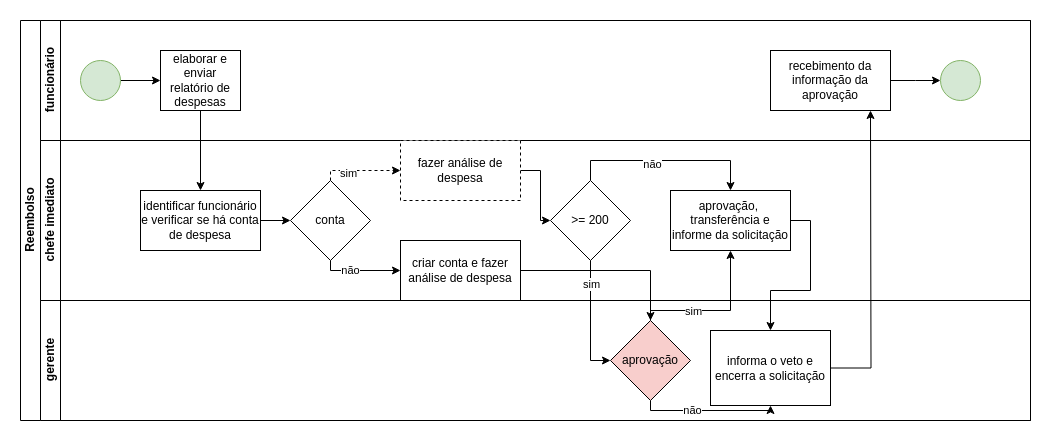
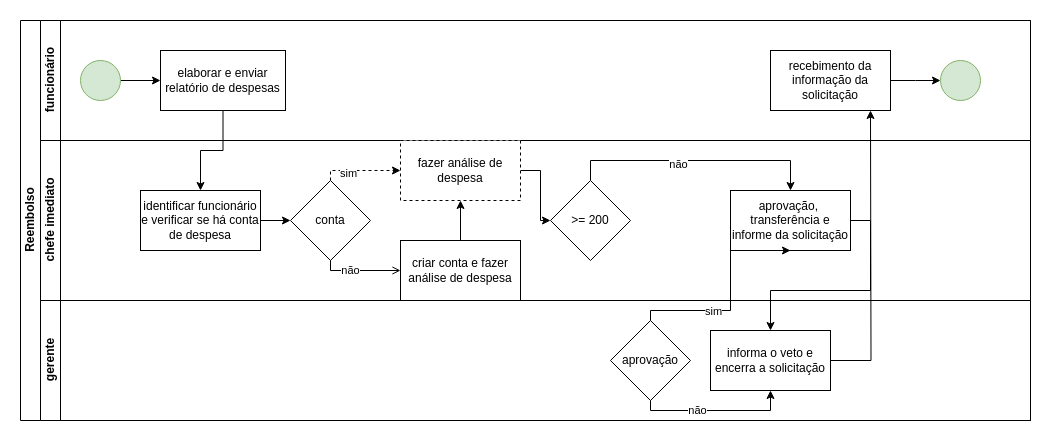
  <mxCell id="0" />
  <mxCell id="1" parent="0" />
  <mxCell id="2" value="Reembolso" style="swimlane;html=1;childLayout=stackLayout;resizeParent=1;resizeParentMax=0;horizontal=0;startSize=20;horizontalStack=0;" parent="1" vertex="1"><mxGeometry x="20" y="20" width="1010" height="400" as="geometry" /></mxCell>
  <mxCell id="3" value="funcionário" style="swimlane;html=1;startSize=20;horizontal=0;" parent="2" vertex="1"><mxGeometry x="20" width="990" height="120" as="geometry" /></mxCell>
  <mxCell id="4" value="" style="edgeStyle=orthogonalEdgeStyle;rounded=0;orthogonalLoop=1;jettySize=auto;html=1;" parent="3" source="5" target="6" edge="1"><mxGeometry relative="1" as="geometry" /></mxCell>
  <mxCell id="5" value="" style="ellipse;whiteSpace=wrap;html=1;fillColor=#d5e8d4;strokeColor=#82b366;" parent="3" vertex="1"><mxGeometry x="40" y="40" width="40" height="40" as="geometry" /></mxCell>
- <mxCell id="6" value="elaborar e enviar relatório de despesas" style="rounded=0;whiteSpace=wrap;html=1;fontFamily=Helvetica;fontSize=12;fontColor=#000000;align=center;" parent="3" vertex="1"><mxGeometry x="120" y="30" width="80" height="60" as="geometry" /></mxCell>
- <mxCell id="7" value="recebimento da informação da aprovação" style="rounded=0;whiteSpace=wrap;html=1;" vertex="1" parent="3"><mxGeometry x="730" y="30" width="120" height="60" as="geometry" /></mxCell>
+ <mxCell id="6" value="elaborar e enviar relatório de despesas" style="rounded=0;whiteSpace=wrap;html=1;fontFamily=Helvetica;fontSize=12;fontColor=#000000;align=center;" parent="3" vertex="1"><mxGeometry x="120" y="30" width="125" height="60" as="geometry" /></mxCell>
+ <mxCell id="7" value="recebimento da informação da solicitação" style="rounded=0;whiteSpace=wrap;html=1;" vertex="1" parent="3"><mxGeometry x="730" y="30" width="120" height="60" as="geometry" /></mxCell>
  <mxCell id="8" value="" style="ellipse;whiteSpace=wrap;html=1;fillColor=#d5e8d4;strokeColor=#82b366;" vertex="1" parent="3"><mxGeometry x="900" y="40" width="40" height="40" as="geometry" /></mxCell>
  <mxCell id="9" value="chefe imediato" style="swimlane;html=1;startSize=20;horizontal=0;" parent="2" vertex="1"><mxGeometry x="20" y="120" width="990" height="160" as="geometry" /></mxCell>
  <mxCell id="10" style="edgeStyle=orthogonalEdgeStyle;rounded=0;orthogonalLoop=1;jettySize=auto;html=1;exitX=1;exitY=0.5;exitDx=0;exitDy=0;entryX=0;entryY=0.5;entryDx=0;entryDy=0;" edge="1" parent="9" source="11" target="14"><mxGeometry relative="1" as="geometry" /></mxCell>
  <mxCell id="11" value="identificar funcionário e verificar se há conta de despesa" style="rounded=0;whiteSpace=wrap;html=1;" vertex="1" parent="9"><mxGeometry x="100" y="50" width="120" height="60" as="geometry" /></mxCell>
  <mxCell id="12" style="edgeStyle=orthogonalEdgeStyle;rounded=0;orthogonalLoop=1;jettySize=auto;html=1;exitX=0.5;exitY=0;exitDx=0;exitDy=0;entryX=0;entryY=0.5;entryDx=0;entryDy=0;dashed=1;" edge="1" parent="9" source="14" target="16"><mxGeometry relative="1" as="geometry"><Array as="points"><mxPoint x="290" y="30" /></Array></mxGeometry></mxCell>
  <mxCell id="13" value="sim" style="edgeLabel;html=1;align=center;verticalAlign=middle;resizable=0;points=[];" vertex="1" connectable="0" parent="12"><mxGeometry x="-0.333" y="-2" relative="1" as="geometry"><mxPoint as="offset" /></mxGeometry></mxCell>
  <mxCell id="14" value="conta" style="rhombus;whiteSpace=wrap;html=1;" vertex="1" parent="9"><mxGeometry x="250" y="40" width="80" height="80" as="geometry" /></mxCell>
  <mxCell id="15" value="" style="edgeStyle=orthogonalEdgeStyle;rounded=0;orthogonalLoop=1;jettySize=auto;html=1;entryX=0;entryY=0.5;entryDx=0;entryDy=0;" edge="1" parent="9" source="16" target="23"><mxGeometry relative="1" as="geometry"><mxPoint x="510" y="30" as="targetPoint" /></mxGeometry></mxCell>
  <mxCell id="16" value="fazer análise de despesa" style="rounded=0;whiteSpace=wrap;html=1;dashed=1;" vertex="1" parent="9"><mxGeometry x="360" width="120" height="60" as="geometry" /></mxCell>
  <mxCell id="17" value="criar conta e fazer análise de despesa" style="rounded=0;whiteSpace=wrap;html=1;" vertex="1" parent="9"><mxGeometry x="360" y="100" width="120" height="60" as="geometry" /></mxCell>
- <mxCell id="18" style="edgeStyle=orthogonalEdgeStyle;rounded=0;orthogonalLoop=1;jettySize=auto;html=1;exitX=0.5;exitY=1;exitDx=0;exitDy=0;entryX=0;entryY=0.5;entryDx=0;entryDy=0;" edge="1" parent="9" source="14" target="17"><mxGeometry relative="1" as="geometry"><Array as="points"><mxPoint x="290" y="130" /></Array></mxGeometry></mxCell>
+ <mxCell id="18" style="edgeStyle=orthogonalEdgeStyle;rounded=0;orthogonalLoop=1;jettySize=auto;html=1;exitX=0.5;exitY=1;exitDx=0;exitDy=0;entryX=0;entryY=0.5;entryDx=0;entryDy=0;endArrow=open;" edge="1" parent="9" source="14" target="17"><mxGeometry relative="1" as="geometry"><Array as="points"><mxPoint x="290" y="130" /></Array></mxGeometry></mxCell>
  <mxCell id="19" value="não" style="edgeLabel;html=1;align=center;verticalAlign=middle;resizable=0;points=[];" vertex="1" connectable="0" parent="18"><mxGeometry x="-0.271" y="1" relative="1" as="geometry"><mxPoint as="offset" /></mxGeometry></mxCell>
- <mxCell id="20" value="" style="edgeStyle=orthogonalEdgeStyle;rounded=0;orthogonalLoop=1;jettySize=auto;html=1;" edge="1" parent="9" source="17" target="29"><mxGeometry relative="1" as="geometry" /></mxCell>
+ <mxCell id="20" value="" style="edgeStyle=orthogonalEdgeStyle;rounded=0;orthogonalLoop=1;jettySize=auto;html=1;" edge="1" parent="9" source="17" target="16"><mxGeometry relative="1" as="geometry" /></mxCell>
  <mxCell id="21" style="edgeStyle=orthogonalEdgeStyle;rounded=0;orthogonalLoop=1;jettySize=auto;html=1;exitX=0.5;exitY=0;exitDx=0;exitDy=0;entryX=0.5;entryY=0;entryDx=0;entryDy=0;" edge="1" parent="9" source="23" target="24"><mxGeometry relative="1" as="geometry" /></mxCell>
  <mxCell id="22" value="não" style="edgeLabel;html=1;align=center;verticalAlign=middle;resizable=0;points=[];" vertex="1" connectable="0" parent="21"><mxGeometry x="-0.148" y="-3" relative="1" as="geometry"><mxPoint as="offset" /></mxGeometry></mxCell>
  <mxCell id="23" value="&amp;gt;= 200" style="rhombus;whiteSpace=wrap;html=1;" vertex="1" parent="9"><mxGeometry x="510" y="40" width="80" height="80" as="geometry" /></mxCell>
- <mxCell id="24" value="aprovação,&amp;nbsp; transferência e informe da solicitação" style="whiteSpace=wrap;html=1;" vertex="1" parent="9"><mxGeometry x="630" y="50" width="120" height="60" as="geometry" /></mxCell>
+ <mxCell id="24" value="aprovação,&amp;nbsp; transferência e informe da solicitação" style="whiteSpace=wrap;html=1;" vertex="1" parent="9"><mxGeometry x="690" y="50" width="120" height="60" as="geometry" /></mxCell>
  <mxCell id="25" style="edgeStyle=orthogonalEdgeStyle;rounded=0;orthogonalLoop=1;jettySize=auto;html=1;entryX=0.5;entryY=1;entryDx=0;entryDy=0;" edge="1" parent="9" source="30"><mxGeometry relative="1" as="geometry"><mxPoint x="830" y="220" as="sourcePoint" /><mxPoint x="830" y="-30" as="targetPoint" /></mxGeometry></mxCell>
  <mxCell id="26" value="gerente" style="swimlane;html=1;startSize=20;horizontal=0;" parent="2" vertex="1"><mxGeometry x="20" y="280" width="990" height="120" as="geometry" /></mxCell>
  <mxCell id="27" style="edgeStyle=orthogonalEdgeStyle;rounded=0;orthogonalLoop=1;jettySize=auto;html=1;exitX=0.5;exitY=1;exitDx=0;exitDy=0;entryX=0.5;entryY=1;entryDx=0;entryDy=0;" edge="1" parent="26" source="29" target="30"><mxGeometry relative="1" as="geometry"><Array as="points"><mxPoint x="610" y="110" /><mxPoint x="730" y="110" /></Array></mxGeometry></mxCell>
  <mxCell id="28" value="não" style="edgeLabel;html=1;align=center;verticalAlign=middle;resizable=0;points=[];" vertex="1" connectable="0" parent="27"><mxGeometry x="-0.248" y="1" relative="1" as="geometry"><mxPoint as="offset" /></mxGeometry></mxCell>
- <mxCell id="29" value="aprovação" style="rhombus;whiteSpace=wrap;html=1;fillColor=#f8cecc;" vertex="1" parent="26"><mxGeometry x="570" y="20" width="80" height="80" as="geometry" /></mxCell>
- <mxCell id="30" value="informa o veto e encerra a solicitação" style="rounded=0;whiteSpace=wrap;html=1;" vertex="1" parent="26"><mxGeometry x="670" y="30" width="120" height="75" as="geometry" /></mxCell>
+ <mxCell id="29" value="aprovação" style="rhombus;whiteSpace=wrap;html=1;" vertex="1" parent="26"><mxGeometry x="570" y="20" width="80" height="80" as="geometry" /></mxCell>
+ <mxCell id="30" value="informa o veto e encerra a solicitação" style="rounded=0;whiteSpace=wrap;html=1;" vertex="1" parent="26"><mxGeometry x="670" y="30" width="120" height="60" as="geometry" /></mxCell>
  <mxCell id="31" style="edgeStyle=orthogonalEdgeStyle;rounded=0;orthogonalLoop=1;jettySize=auto;html=1;exitX=0.5;exitY=1;exitDx=0;exitDy=0;entryX=0.5;entryY=0;entryDx=0;entryDy=0;" edge="1" parent="2" source="6" target="11"><mxGeometry relative="1" as="geometry"><mxPoint x="180" y="150" as="targetPoint" /></mxGeometry></mxCell>
- <mxCell id="32" style="edgeStyle=orthogonalEdgeStyle;rounded=0;orthogonalLoop=1;jettySize=auto;html=1;exitX=0.5;exitY=1;exitDx=0;exitDy=0;entryX=0;entryY=0.5;entryDx=0;entryDy=0;" edge="1" parent="2" source="23" target="29"><mxGeometry relative="1" as="geometry" /></mxCell>
- <mxCell id="33" value="sim" style="edgeLabel;html=1;align=center;verticalAlign=middle;resizable=0;points=[];" vertex="1" connectable="0" parent="32"><mxGeometry x="-0.616" relative="1" as="geometry"><mxPoint as="offset" /></mxGeometry></mxCell>
  <mxCell id="34" style="edgeStyle=orthogonalEdgeStyle;rounded=0;orthogonalLoop=1;jettySize=auto;html=1;exitX=0.5;exitY=0;exitDx=0;exitDy=0;entryX=0.5;entryY=1;entryDx=0;entryDy=0;" edge="1" parent="2" source="29" target="24"><mxGeometry relative="1" as="geometry"><Array as="points"><mxPoint x="630" y="290" /><mxPoint x="710" y="290" /></Array></mxGeometry></mxCell>
  <mxCell id="35" value="sim" style="edgeLabel;html=1;align=center;verticalAlign=middle;resizable=0;points=[];" vertex="1" connectable="0" parent="34"><mxGeometry x="-0.312" relative="1" as="geometry"><mxPoint as="offset" /></mxGeometry></mxCell>
  <mxCell id="36" style="edgeStyle=orthogonalEdgeStyle;rounded=0;orthogonalLoop=1;jettySize=auto;html=1;exitX=1;exitY=0.5;exitDx=0;exitDy=0;" edge="1" parent="2" source="24" target="30"><mxGeometry relative="1" as="geometry" /></mxCell>
  <mxCell id="37" value="" style="edgeStyle=orthogonalEdgeStyle;rounded=0;orthogonalLoop=1;jettySize=auto;html=1;" edge="1" parent="1" source="7"><mxGeometry relative="1" as="geometry"><mxPoint x="940" y="80" as="targetPoint" /></mxGeometry></mxCell>
